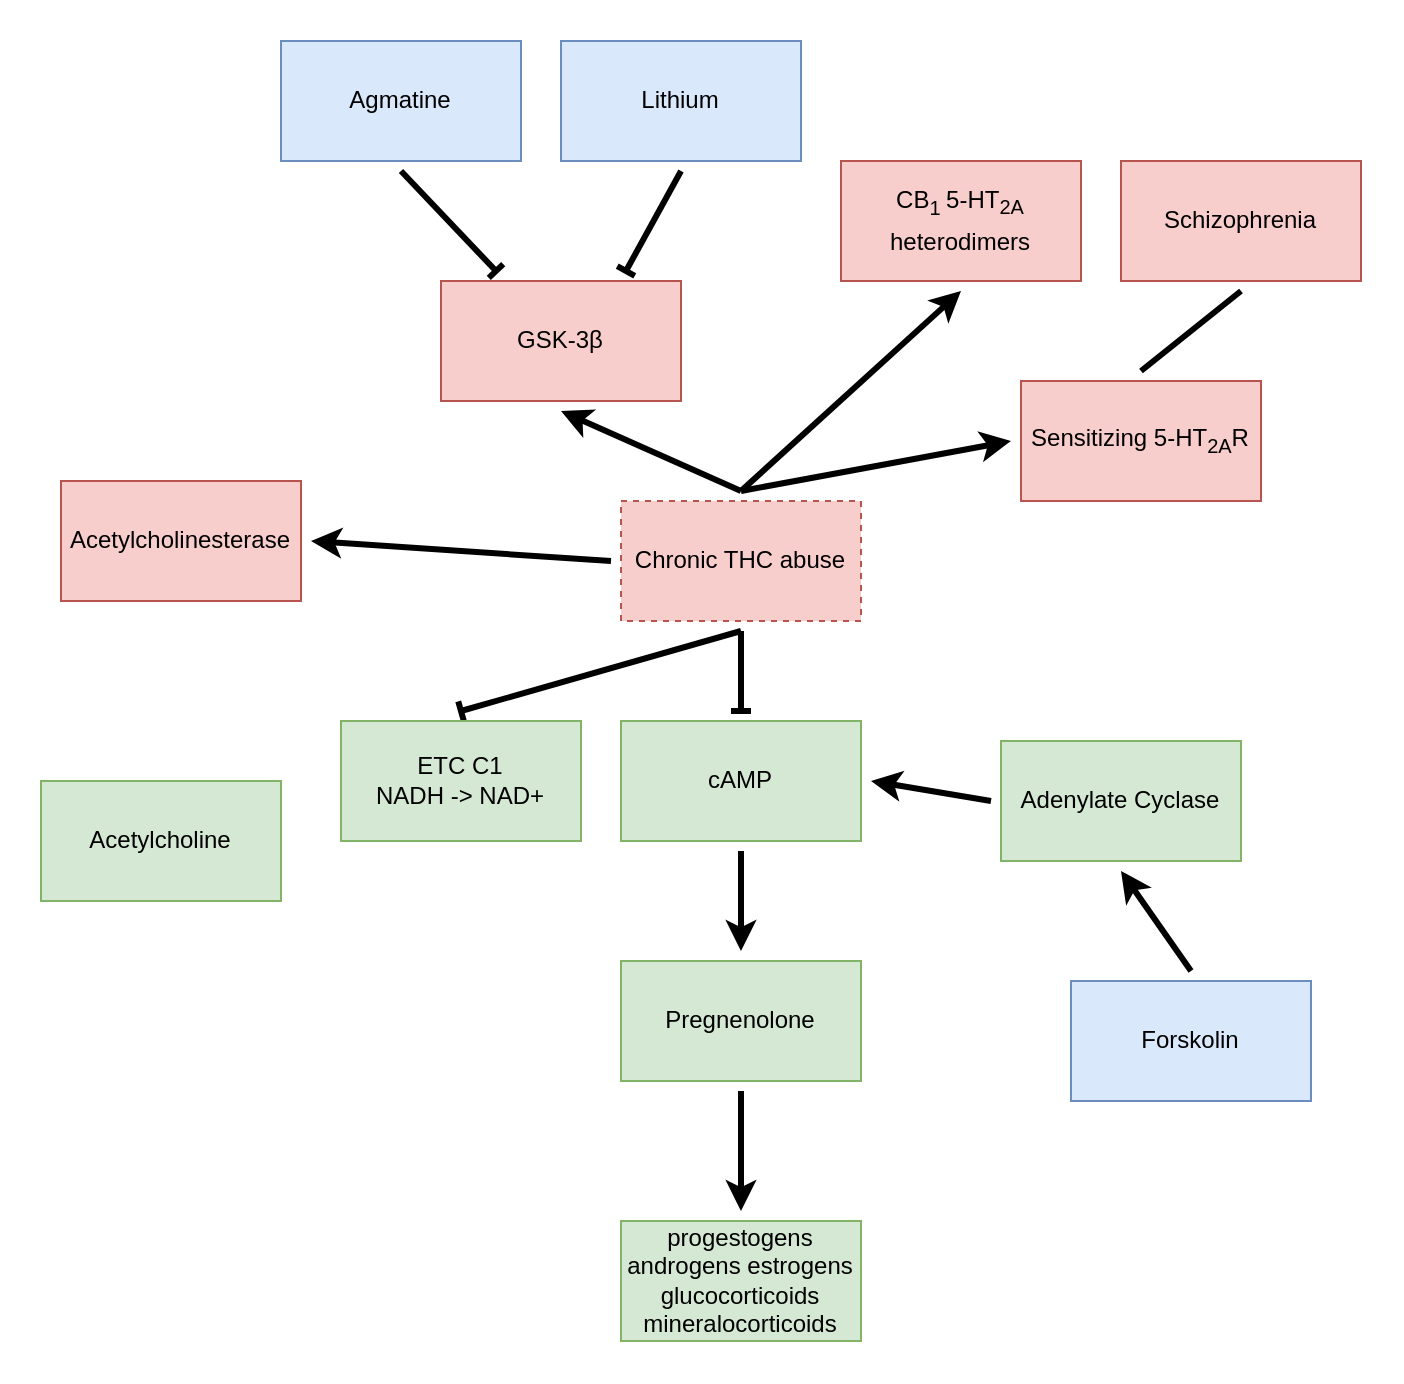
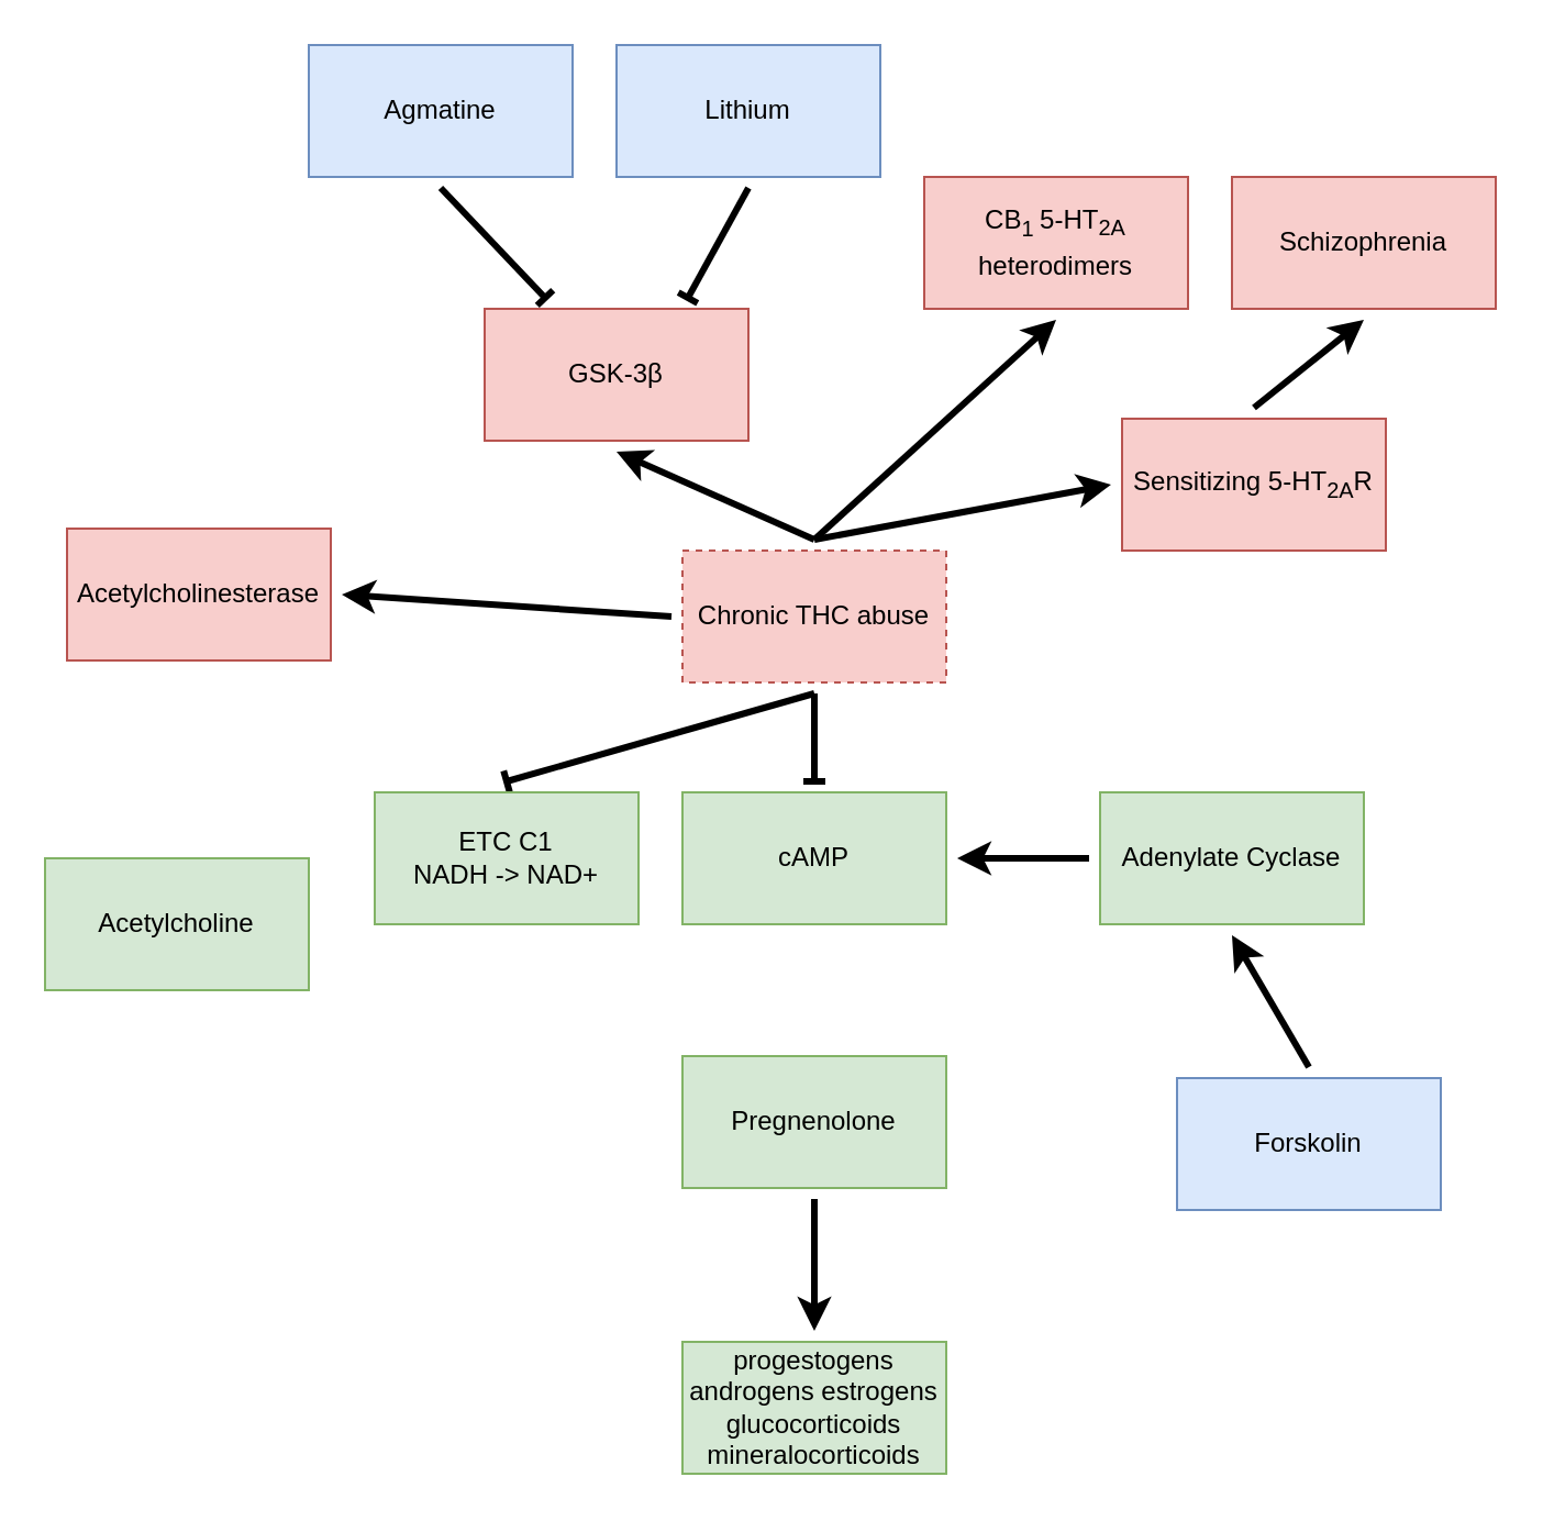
  <mxCell id="0" />
  <mxCell id="1" parent="0" />
  <mxCell id="2" value="" style="endArrow=baseDash;html=1;rounded=0;entryX=0.5;entryY=0;entryDx=0;entryDy=0;endFill=0;strokeWidth=3;strokeColor=#000000;exitX=0.5;exitY=1;exitDx=0;exitDy=0;" edge="1" parent="1" source="11" target="10"><mxGeometry width="50" height="50" relative="1" as="geometry"><mxPoint x="290" y="280" as="sourcePoint" /><mxPoint x="180" y="325" as="targetPoint" /></mxGeometry></mxCell>
  <mxCell id="3" value="" style="endArrow=classic;html=1;rounded=0;strokeWidth=3;exitX=0.5;exitY=0;exitDx=0;exitDy=0;entryX=0;entryY=0.5;entryDx=0;entryDy=0;" edge="1" parent="1" source="11" target="12"><mxGeometry width="50" height="50" relative="1" as="geometry"><mxPoint x="480" y="150" as="sourcePoint" /><mxPoint x="520" y="160" as="targetPoint" /></mxGeometry></mxCell>
- <mxCell id="4" value="" style="endArrow=classic;html=1;rounded=0;exitX=0.5;exitY=1;exitDx=0;exitDy=0;strokeWidth=3;entryX=0.5;entryY=0;entryDx=0;entryDy=0;" edge="1" parent="1" source="13" target="15"><mxGeometry width="50" height="50" relative="1" as="geometry"><mxPoint x="350" y="395" as="sourcePoint" /><mxPoint x="290" y="440" as="targetPoint" /></mxGeometry></mxCell>
  <mxCell id="5" value="progestogens androgens estrogens glucocorticoids mineralocorticoids" style="rounded=0;whiteSpace=wrap;html=1;perimeterSpacing=5;fillColor=#d5e8d4;strokeColor=#82b366;" vertex="1" parent="1"><mxGeometry x="310" y="610" width="120" height="60" as="geometry" /></mxCell>
  <mxCell id="6" value="" style="endArrow=classic;html=1;rounded=0;entryX=0.5;entryY=0;entryDx=0;entryDy=0;strokeWidth=3;exitX=0.5;exitY=1;exitDx=0;exitDy=0;" edge="1" parent="1" source="15" target="5"><mxGeometry width="50" height="50" relative="1" as="geometry"><mxPoint x="370" y="540" as="sourcePoint" /><mxPoint x="400" y="670" as="targetPoint" /></mxGeometry></mxCell>
- <mxCell id="7" value="Adenylate Cyclase" style="rounded=0;whiteSpace=wrap;html=1;perimeterSpacing=5;fillColor=#d5e8d4;strokeColor=#82b366;" vertex="1" parent="1"><mxGeometry x="500" y="370" width="120" height="60" as="geometry" /></mxCell>
+ <mxCell id="7" value="Adenylate Cyclase" style="rounded=0;whiteSpace=wrap;html=1;perimeterSpacing=5;fillColor=#d5e8d4;strokeColor=#82b366;" vertex="1" parent="1"><mxGeometry x="500" y="360" width="120" height="60" as="geometry" /></mxCell>
  <mxCell id="8" value="" style="endArrow=classic;html=1;rounded=0;entryX=0.5;entryY=1;entryDx=0;entryDy=0;strokeWidth=3;exitX=0.5;exitY=0;exitDx=0;exitDy=0;" edge="1" parent="1" source="14" target="7"><mxGeometry width="50" height="50" relative="1" as="geometry"><mxPoint x="440" y="440" as="sourcePoint" /><mxPoint x="390" y="470" as="targetPoint" /></mxGeometry></mxCell>
  <mxCell id="9" value="" style="endArrow=baseDash;html=1;rounded=0;strokeColor=#000000;strokeWidth=3;endFill=0;exitX=0.5;exitY=1;exitDx=0;exitDy=0;entryX=0.5;entryY=0;entryDx=0;entryDy=0;" edge="1" parent="1" source="11" target="13"><mxGeometry width="50" height="50" relative="1" as="geometry"><mxPoint x="360" y="300" as="sourcePoint" /><mxPoint x="364" y="320" as="targetPoint" /></mxGeometry></mxCell>
  <mxCell id="10" value="ETC C1&lt;br&gt;NADH -&amp;gt; NAD+" style="rounded=0;whiteSpace=wrap;html=1;perimeterSpacing=5;fillColor=#d5e8d4;strokeColor=#82b366;" vertex="1" parent="1"><mxGeometry x="170" y="360" width="120" height="60" as="geometry" /></mxCell>
  <mxCell id="11" value="Chronic THC abuse" style="rounded=0;whiteSpace=wrap;html=1;perimeterSpacing=5;fillColor=#f8cecc;strokeColor=#b85450;dashed=1;" vertex="1" parent="1"><mxGeometry x="310" y="250" width="120" height="60" as="geometry" /></mxCell>
  <mxCell id="12" value="Sensitizing 5-HT&lt;sub&gt;2A&lt;/sub&gt;R" style="rounded=0;whiteSpace=wrap;html=1;perimeterSpacing=5;fillColor=#f8cecc;strokeColor=#b85450;" vertex="1" parent="1"><mxGeometry x="510" y="190" width="120" height="60" as="geometry" /></mxCell>
  <mxCell id="13" value="cAMP" style="rounded=0;whiteSpace=wrap;html=1;perimeterSpacing=5;fillColor=#d5e8d4;strokeColor=#82b366;" vertex="1" parent="1"><mxGeometry x="310" y="360" width="120" height="60" as="geometry" /></mxCell>
  <mxCell id="14" value="Forskolin" style="rounded=0;whiteSpace=wrap;html=1;perimeterSpacing=5;fillColor=#dae8fc;strokeColor=#6c8ebf;" vertex="1" parent="1"><mxGeometry x="535" y="490" width="120" height="60" as="geometry" /></mxCell>
  <mxCell id="15" value="Pregnenolone" style="rounded=0;whiteSpace=wrap;html=1;perimeterSpacing=5;fillColor=#d5e8d4;strokeColor=#82b366;" vertex="1" parent="1"><mxGeometry x="310" y="480" width="120" height="60" as="geometry" /></mxCell>
  <mxCell id="16" value="CB&lt;sub&gt;1&amp;nbsp;&lt;/sub&gt;5-HT&lt;sub&gt;2A&lt;br&gt;&lt;font style=&quot;font-size: 12px;&quot;&gt;heterodimers&lt;/font&gt;&lt;br&gt;&lt;/sub&gt;" style="rounded=0;whiteSpace=wrap;html=1;perimeterSpacing=5;fillColor=#f8cecc;strokeColor=#b85450;" vertex="1" parent="1"><mxGeometry x="420" y="80" width="120" height="60" as="geometry" /></mxCell>
  <mxCell id="17" value="" style="endArrow=classic;html=1;rounded=0;strokeWidth=3;exitX=0.5;exitY=0;exitDx=0;exitDy=0;entryX=0.5;entryY=1;entryDx=0;entryDy=0;" edge="1" parent="1" source="11" target="16"><mxGeometry width="50" height="50" relative="1" as="geometry"><mxPoint x="425" y="250" as="sourcePoint" /><mxPoint x="475" y="250" as="targetPoint" /></mxGeometry></mxCell>
  <mxCell id="18" value="" style="endArrow=classic;html=1;rounded=0;entryX=1;entryY=0.5;entryDx=0;entryDy=0;strokeWidth=3;exitX=0;exitY=0.5;exitDx=0;exitDy=0;" edge="1" parent="1" source="7" target="13"><mxGeometry width="50" height="50" relative="1" as="geometry"><mxPoint x="460" y="360" as="sourcePoint" /><mxPoint x="540" y="405" as="targetPoint" /></mxGeometry></mxCell>
  <mxCell id="19" value="GSK-3β" style="rounded=0;whiteSpace=wrap;html=1;perimeterSpacing=5;fillColor=#f8cecc;strokeColor=#b85450;" vertex="1" parent="1"><mxGeometry x="220" y="140" width="120" height="60" as="geometry" /></mxCell>
  <mxCell id="20" value="" style="endArrow=classic;html=1;rounded=0;strokeWidth=3;exitX=0.5;exitY=0;exitDx=0;exitDy=0;entryX=0.5;entryY=1;entryDx=0;entryDy=0;" edge="1" parent="1" source="11" target="19"><mxGeometry width="50" height="50" relative="1" as="geometry"><mxPoint x="50" y="245" as="sourcePoint" /><mxPoint x="165" y="160" as="targetPoint" /></mxGeometry></mxCell>
  <mxCell id="21" value="Agmatine" style="rounded=0;whiteSpace=wrap;html=1;perimeterSpacing=5;fillColor=#dae8fc;strokeColor=#6c8ebf;" vertex="1" parent="1"><mxGeometry x="140" y="20" width="120" height="60" as="geometry" /></mxCell>
  <mxCell id="22" value="" style="endArrow=baseDash;html=1;rounded=0;endFill=0;strokeWidth=3;strokeColor=#000000;exitX=0.5;exitY=1;exitDx=0;exitDy=0;entryX=0.25;entryY=0;entryDx=0;entryDy=0;" edge="1" parent="1" source="21" target="19"><mxGeometry width="50" height="50" relative="1" as="geometry"><mxPoint x="319.96" y="281.99" as="sourcePoint" /><mxPoint x="200" y="120" as="targetPoint" /></mxGeometry></mxCell>
  <mxCell id="23" value="Lithium" style="rounded=0;whiteSpace=wrap;html=1;perimeterSpacing=5;fillColor=#dae8fc;strokeColor=#6c8ebf;" vertex="1" parent="1"><mxGeometry x="280" y="20" width="120" height="60" as="geometry" /></mxCell>
  <mxCell id="24" value="" style="endArrow=baseDash;html=1;rounded=0;endFill=0;strokeWidth=3;strokeColor=#000000;exitX=0.5;exitY=1;exitDx=0;exitDy=0;entryX=0.75;entryY=0;entryDx=0;entryDy=0;" edge="1" parent="1" source="23" target="19"><mxGeometry width="50" height="50" relative="1" as="geometry"><mxPoint x="210" y="95" as="sourcePoint" /><mxPoint x="210" y="135" as="targetPoint" /></mxGeometry></mxCell>
  <mxCell id="25" value="Schizophrenia" style="rounded=0;whiteSpace=wrap;html=1;perimeterSpacing=5;fillColor=#f8cecc;strokeColor=#b85450;" vertex="1" parent="1"><mxGeometry x="560" y="80" width="120" height="60" as="geometry" /></mxCell>
- <mxCell id="26" value="" style="endArrow=none;html=1;rounded=0;strokeWidth=3;exitX=0.5;exitY=0;exitDx=0;exitDy=0;entryX=0.5;entryY=1;entryDx=0;entryDy=0;" edge="1" parent="1" source="12" target="25"><mxGeometry width="50" height="50" relative="1" as="geometry"><mxPoint x="380" y="255" as="sourcePoint" /><mxPoint x="515" y="230" as="targetPoint" /></mxGeometry></mxCell>
+ <mxCell id="26" value="" style="endArrow=classic;html=1;rounded=0;strokeWidth=3;exitX=0.5;exitY=0;exitDx=0;exitDy=0;entryX=0.5;entryY=1;entryDx=0;entryDy=0;" edge="1" parent="1" source="12" target="25"><mxGeometry width="50" height="50" relative="1" as="geometry"><mxPoint x="380" y="255" as="sourcePoint" /><mxPoint x="515" y="230" as="targetPoint" /></mxGeometry></mxCell>
  <mxCell id="27" value="Acetylcholinesterase" style="rounded=0;whiteSpace=wrap;html=1;perimeterSpacing=5;fillColor=#f8cecc;strokeColor=#b85450;" vertex="1" parent="1"><mxGeometry x="30" y="240" width="120" height="60" as="geometry" /></mxCell>
  <mxCell id="28" value="" style="endArrow=classic;html=1;rounded=0;entryX=1;entryY=0.5;entryDx=0;entryDy=0;strokeWidth=3;exitX=0;exitY=0.5;exitDx=0;exitDy=0;" edge="1" parent="1" source="11" target="27"><mxGeometry width="50" height="50" relative="1" as="geometry"><mxPoint x="505" y="400" as="sourcePoint" /><mxPoint x="445" y="400" as="targetPoint" /></mxGeometry></mxCell>
  <mxCell id="29" value="Acetylcholine" style="rounded=0;whiteSpace=wrap;html=1;perimeterSpacing=5;fillColor=#d5e8d4;strokeColor=#82b366;" vertex="1" parent="1"><mxGeometry x="20" y="390" width="120" height="60" as="geometry" /></mxCell>
